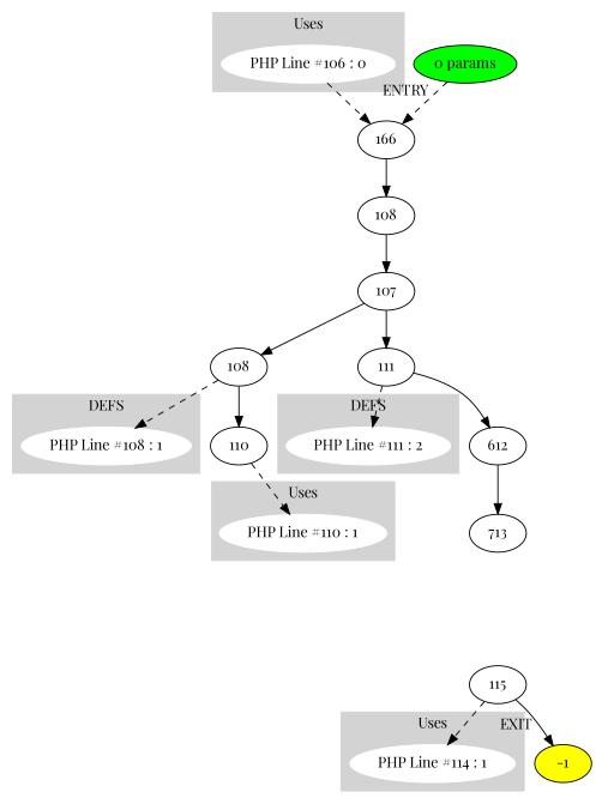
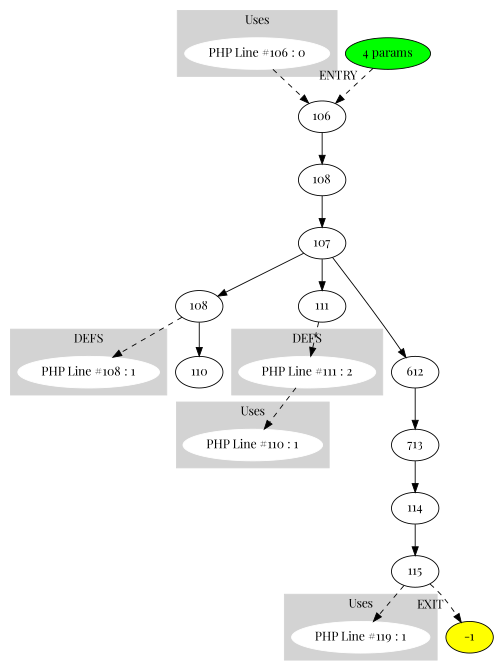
  digraph {
    fontname="Playfair Display"
    node [fontname="Playfair Display"]
    edge [fontname="Playfair Display"]
    n1 [color=white label="PHP Line #108 : 1" style=filled]
    n2 [color=white label="PHP Line #111 : 2" style=filled]
    n3 [color=white label="PHP Line #106 : 0" style=filled]
    n4 [color=white label="PHP Line #110 : 1" style=filled]
-   n5 [color=white label="PHP Line #114 : 1" style=filled]
-   n6 [label=166]
+   n5 [color=white label="PHP Line #119 : 1" style=filled]
+   n6 [label=106]
    n7 [label=108]
    n8 [label=107]
    n9 [label=108]
    n10 [label=111]
    n11 [label=110]
    n12 [label=612]
    n13 [label=713]
+   n14 [label=114]
    n15 [label=115]
    -1 [fillcolor=yellow style=filled]
-   n17 [fillcolor=green label="0 params" style=filled]
+   n17 [fillcolor=green label="4 params" style=filled]
    subgraph cluster_1 {
      color=lightgrey
      label=DEFS
      style=filled
      n1
    }
    subgraph cluster_2 {
      color=lightgrey
      label=DEFS
      style=filled
      n2
    }
    subgraph cluster_3 {
      color=lightgrey
      label=Uses
      style=filled
      n3
    }
    subgraph cluster_4 {
      color=lightgrey
      label=Uses
      style=filled
      n4
    }
    subgraph cluster_5 {
      color=lightgrey
      label=Uses
      style=filled
      n5
    }
    n3 -> n6 [style=dashed]
    n6 -> n7
    n7 -> n8
    n8 -> n9
    n8 -> n10
    n9 -> n1 [style=dashed]
    n9 -> n11
    n10 -> n2 [style=dashed]
-   n10 -> n12
-   n11 -> n4 [style=dashed]
+   n8 -> n12
+   n2 -> n4 [style=dashed]
    n12 -> n13
+   n13 -> n14
+   n14 -> n15
    n15 -> n5 [style=dashed]
-   n15 -> -1 [xlabel=EXIT]
+   n15 -> -1 [xlabel=EXIT style=dashed]
    n17 -> n6 [style=dashed xlabel=ENTRY]
  }
